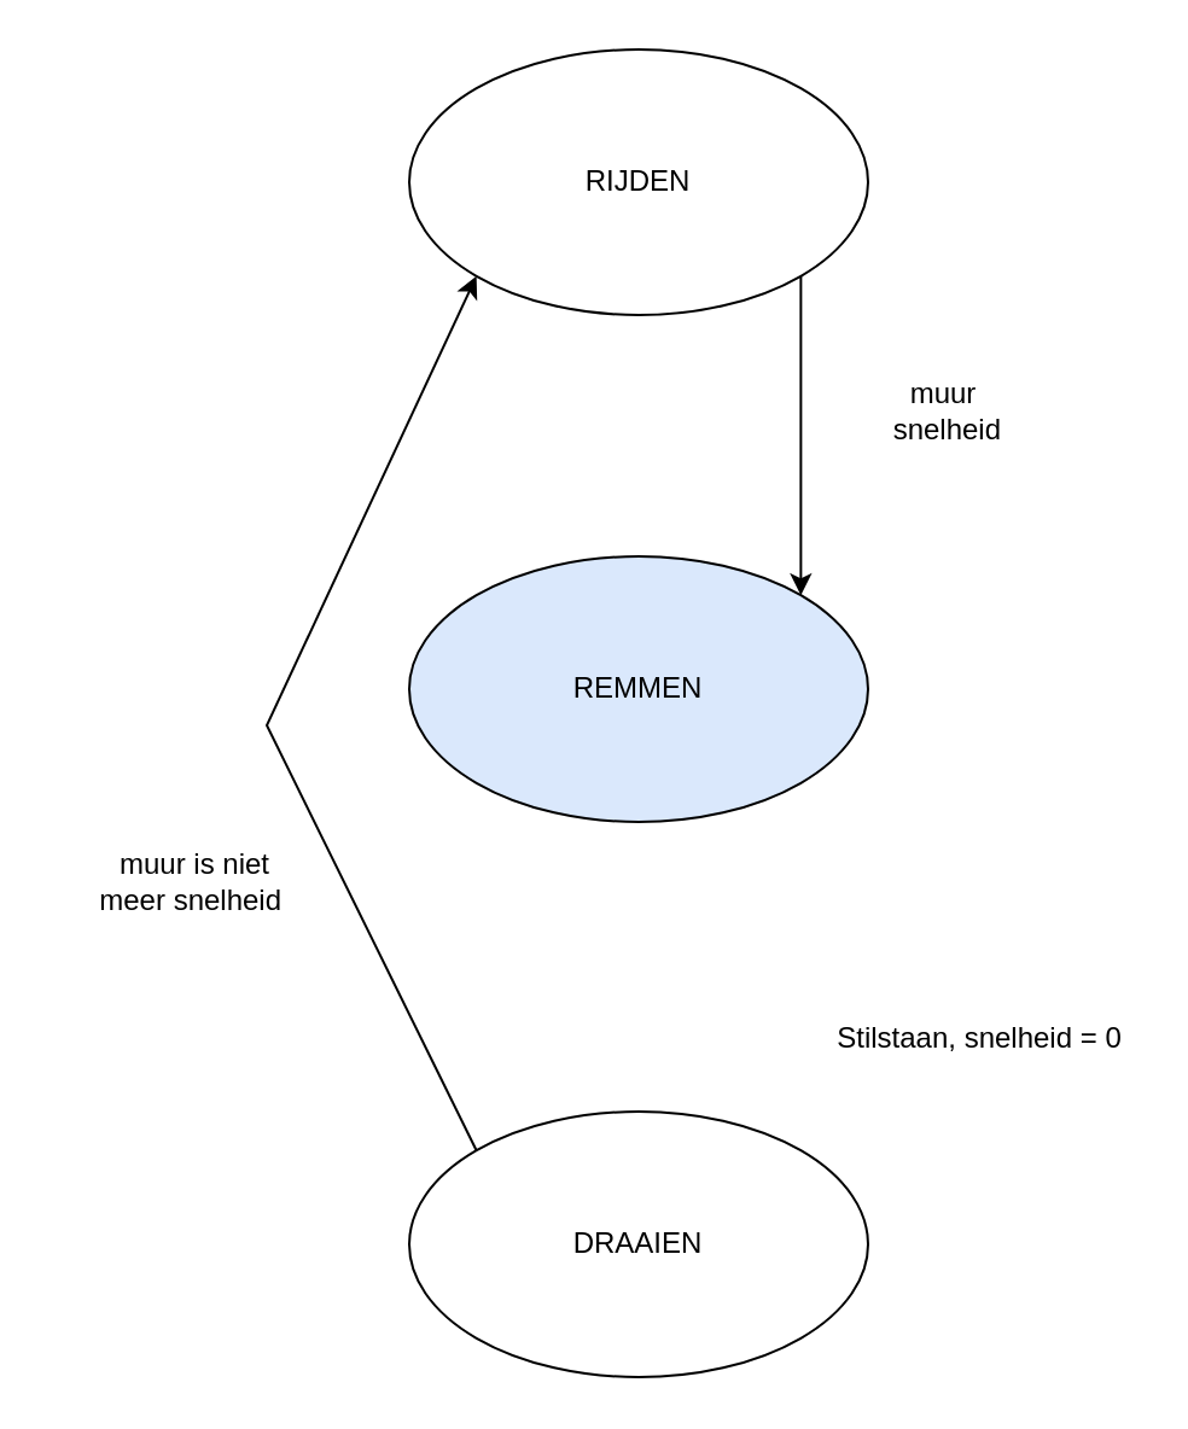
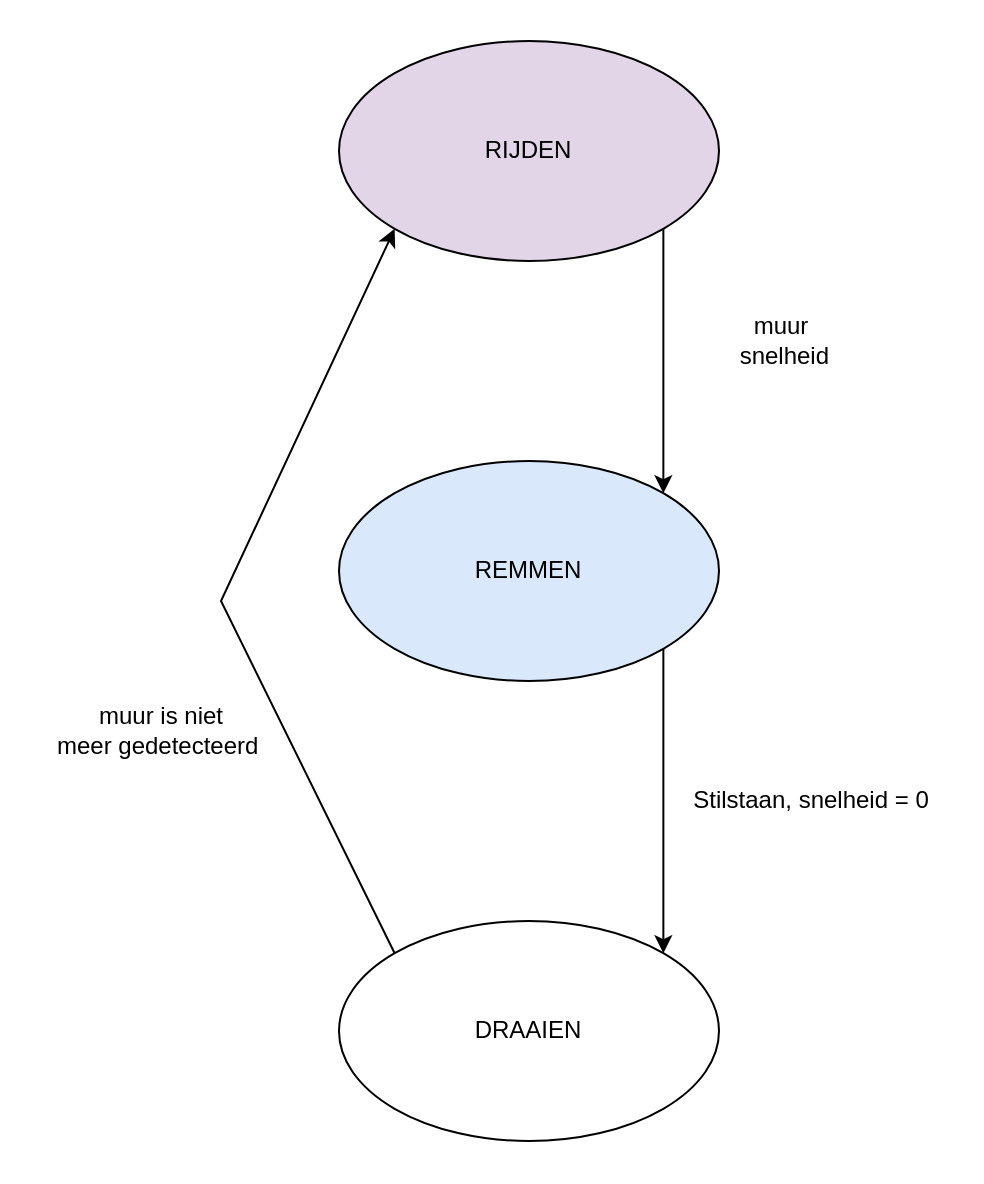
  <mxCell id="0" />
  <mxCell id="1" parent="0" />
- <mxCell id="2" value="RIJDEN" style="ellipse;whiteSpace=wrap;html=1;" parent="1" vertex="1"><mxGeometry x="169" y="20" width="190" height="110" as="geometry" /></mxCell>
+ <mxCell id="2" value="RIJDEN" style="ellipse;whiteSpace=wrap;html=1;fillColor=#e1d5e7;" parent="1" vertex="1"><mxGeometry x="169" y="20" width="190" height="110" as="geometry" /></mxCell>
  <mxCell id="3" value="REMMEN" style="ellipse;whiteSpace=wrap;html=1;fillColor=#dae8fc;" parent="1" vertex="1"><mxGeometry x="169" y="230" width="190" height="110" as="geometry" /></mxCell>
  <mxCell id="4" value="DRAAIEN" style="ellipse;whiteSpace=wrap;html=1;" parent="1" vertex="1"><mxGeometry x="169" y="460" width="190" height="110" as="geometry" /></mxCell>
  <mxCell id="5" value="" style="endArrow=classic;html=1;rounded=0;exitX=1;exitY=1;exitDx=0;exitDy=0;entryX=1;entryY=0;entryDx=0;entryDy=0;" parent="1" source="2" target="3" edge="1"><mxGeometry width="50" height="50" relative="1" as="geometry"><mxPoint x="240" y="390" as="sourcePoint" /><mxPoint x="290" y="340" as="targetPoint" /><Array as="points" /></mxGeometry></mxCell>
+ <mxCell id="6" value="" style="endArrow=classic;html=1;rounded=0;entryX=1;entryY=0;entryDx=0;entryDy=0;exitX=1;exitY=1;exitDx=0;exitDy=0;" parent="1" source="3" target="4" edge="1"><mxGeometry width="50" height="50" relative="1" as="geometry"><mxPoint x="331" y="320" as="sourcePoint" /><mxPoint x="329.995" y="459.999" as="targetPoint" /><Array as="points" /></mxGeometry></mxCell>
  <mxCell id="7" value="" style="endArrow=classic;html=1;rounded=0;entryX=0;entryY=1;entryDx=0;entryDy=0;exitX=0;exitY=0;exitDx=0;exitDy=0;" parent="1" source="4" target="2" edge="1"><mxGeometry width="50" height="50" relative="1" as="geometry"><mxPoint x="190" y="253.89" as="sourcePoint" /><mxPoint x="191.175" y="89.999" as="targetPoint" /><Array as="points"><mxPoint x="110" y="300" /></Array></mxGeometry></mxCell>
  <mxCell id="8" value="muur&lt;br&gt;&amp;nbsp;snelheid" style="text;html=1;align=center;verticalAlign=middle;resizable=0;points=[];autosize=1;strokeColor=none;fillColor=none;" parent="1" vertex="1"><mxGeometry x="345" y="155" width="90" height="30" as="geometry" /></mxCell>
- <mxCell id="9" value="Stilstaan, snelheid = 0" style="text;html=1;align=center;verticalAlign=middle;resizable=0;points=[];autosize=1;strokeColor=none;fillColor=none;" parent="1" vertex="1"><mxGeometry x="340" y="420" width="130" height="20" as="geometry" /></mxCell>
- <mxCell id="10" value="muur is niet&lt;br&gt;meer snelheid&amp;nbsp;" style="text;html=1;align=center;verticalAlign=middle;resizable=0;points=[];autosize=1;strokeColor=none;fillColor=none;" parent="1" vertex="1"><mxGeometry x="20" y="350" width="120" height="30" as="geometry" /></mxCell>
+ <mxCell id="9" value="Stilstaan, snelheid = 0" style="text;html=1;align=center;verticalAlign=middle;resizable=0;points=[];autosize=1;strokeColor=none;fillColor=none;" parent="1" vertex="1"><mxGeometry x="340" y="390" width="130" height="20" as="geometry" /></mxCell>
+ <mxCell id="10" value="muur is niet&lt;br&gt;meer gedetecteerd&amp;nbsp;" style="text;html=1;align=center;verticalAlign=middle;resizable=0;points=[];autosize=1;strokeColor=none;fillColor=none;" parent="1" vertex="1"><mxGeometry x="20" y="350" width="120" height="30" as="geometry" /></mxCell>
